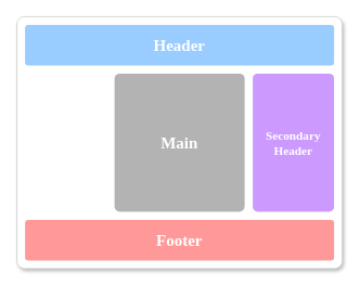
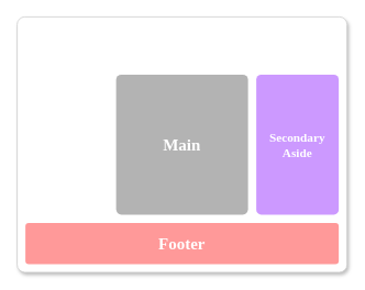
  <mxCell id="0" />
  <mxCell id="1" parent="0" />
  <mxCell id="2" value="" style="rounded=1;whiteSpace=wrap;html=1;glass=0;sketch=0;shadow=1;arcSize=3;fontFamily=Verdana;fontSize=20;fontStyle=1;fontColor=#FFFFFF;strokeColor=#CCCCCC;" parent="1" vertex="1"><mxGeometry x="20" y="20" width="400" height="310" as="geometry" /></mxCell>
- <mxCell id="3" value="Header" style="rounded=1;whiteSpace=wrap;html=1;shadow=0;glass=0;sketch=0;arcSize=8;fillColor=#99CCFF;strokeColor=none;fontFamily=Verdana;fontSize=20;fontStyle=1;fontColor=#ffffff;" parent="1" vertex="1"><mxGeometry x="30" y="30" width="380" height="50" as="geometry" /></mxCell>
  <mxCell id="4" value="Main" style="rounded=1;whiteSpace=wrap;html=1;shadow=0;glass=0;sketch=0;arcSize=4;fillColor=#B3B3B3;strokeColor=none;fontFamily=Verdana;fontSize=20;fontStyle=1;fontColor=#FFFFFF;" parent="1" vertex="1"><mxGeometry x="140" y="90" width="160" height="170" as="geometry" /></mxCell>
  <mxCell id="5" value="Footer" style="rounded=1;whiteSpace=wrap;html=1;shadow=0;glass=0;sketch=0;arcSize=8;fillColor=#FF9999;strokeColor=none;fontFamily=Verdana;fontSize=20;fontStyle=1;fontColor=#FFFFFF;" parent="1" vertex="1"><mxGeometry x="30" y="270" width="380" height="50" as="geometry" /></mxCell>
- <mxCell id="6" value="Secondary Header" style="rounded=1;whiteSpace=wrap;html=1;shadow=0;glass=0;sketch=0;arcSize=6;fillColor=#CC99FF;strokeColor=none;fontFamily=Verdana;fontSize=15;fontStyle=1;fontColor=#FFFFFF;" parent="1" vertex="1"><mxGeometry x="310" y="90" width="100" height="170" as="geometry" /></mxCell>
+ <mxCell id="6" value="Secondary Aside" style="rounded=1;whiteSpace=wrap;html=1;shadow=0;glass=0;sketch=0;arcSize=6;fillColor=#CC99FF;strokeColor=none;fontFamily=Verdana;fontSize=15;fontStyle=1;fontColor=#FFFFFF;" parent="1" vertex="1"><mxGeometry x="310" y="90" width="100" height="170" as="geometry" /></mxCell>
